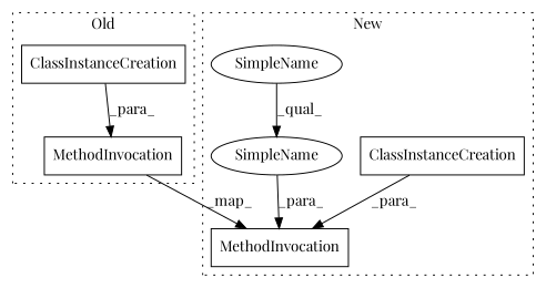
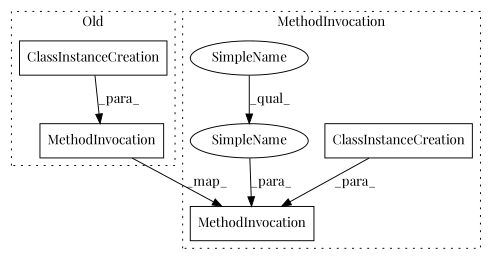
  digraph {
    fontname="Playfair Display"
    node [a=14 l=15 s=12719 shape=box fontname="Playfair Display"]
    edge [fontname="Playfair Display"]
    n1 [label=ClassInstanceCreation s=13676]
    n2 [a=32 l="4,1" label=MethodInvocation s="13672,13897"]
    n3 [label=ClassInstanceCreation s=12610]
    n4 [a=32 l="4,1" label=MethodInvocation s="12606,12732"]
    n5 [a=42 l=4 label=SimpleName shape=ellipse]
    n6 [a=42 l=13 label=SimpleName shape=ellipse]
    subgraph cluster_1 {
      label=Old
      style=dotted
      n1
      n2
    }
    subgraph cluster_2 {
-     label=New
+     label=MethodInvocation
      style=dotted
      n3
      n4
      n5
      n6
    }
    n1 -> n2 [label=_para_]
    n2 -> n4 [label=_map_]
    n3 -> n4 [label=_para_]
    n5 -> n6 [label=_qual_]
    n6 -> n4 [label=_para_]
  }
